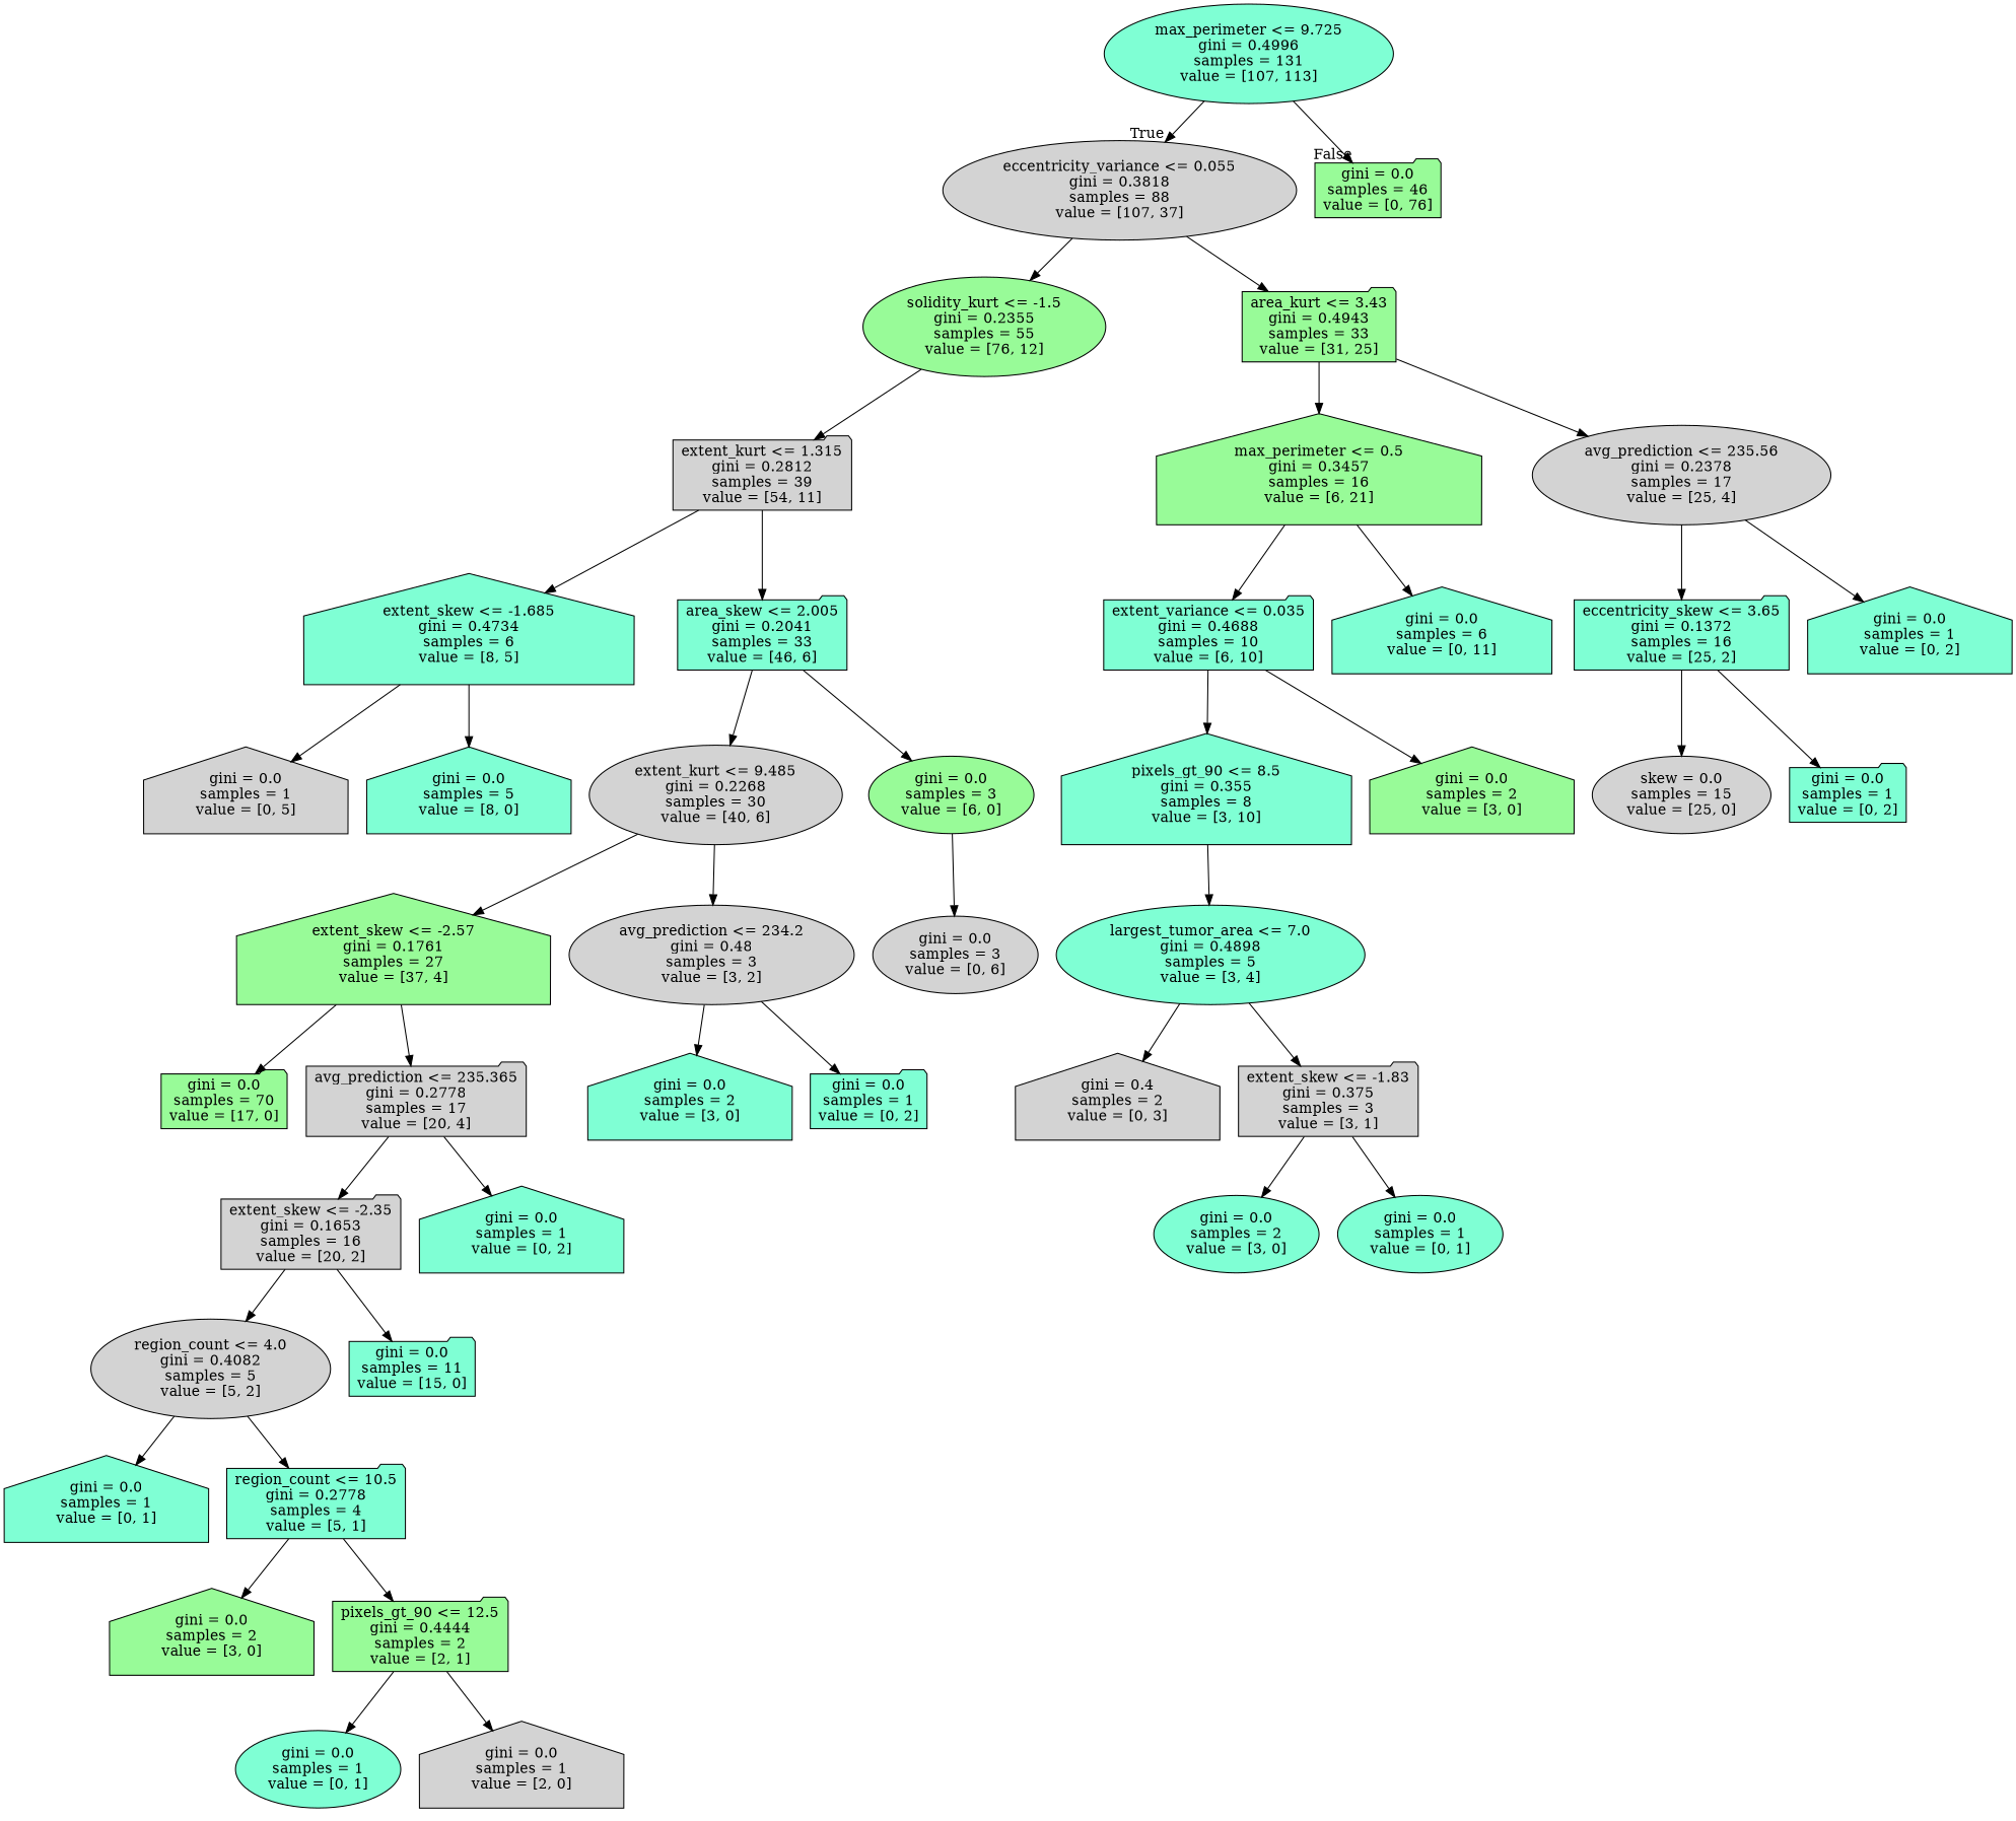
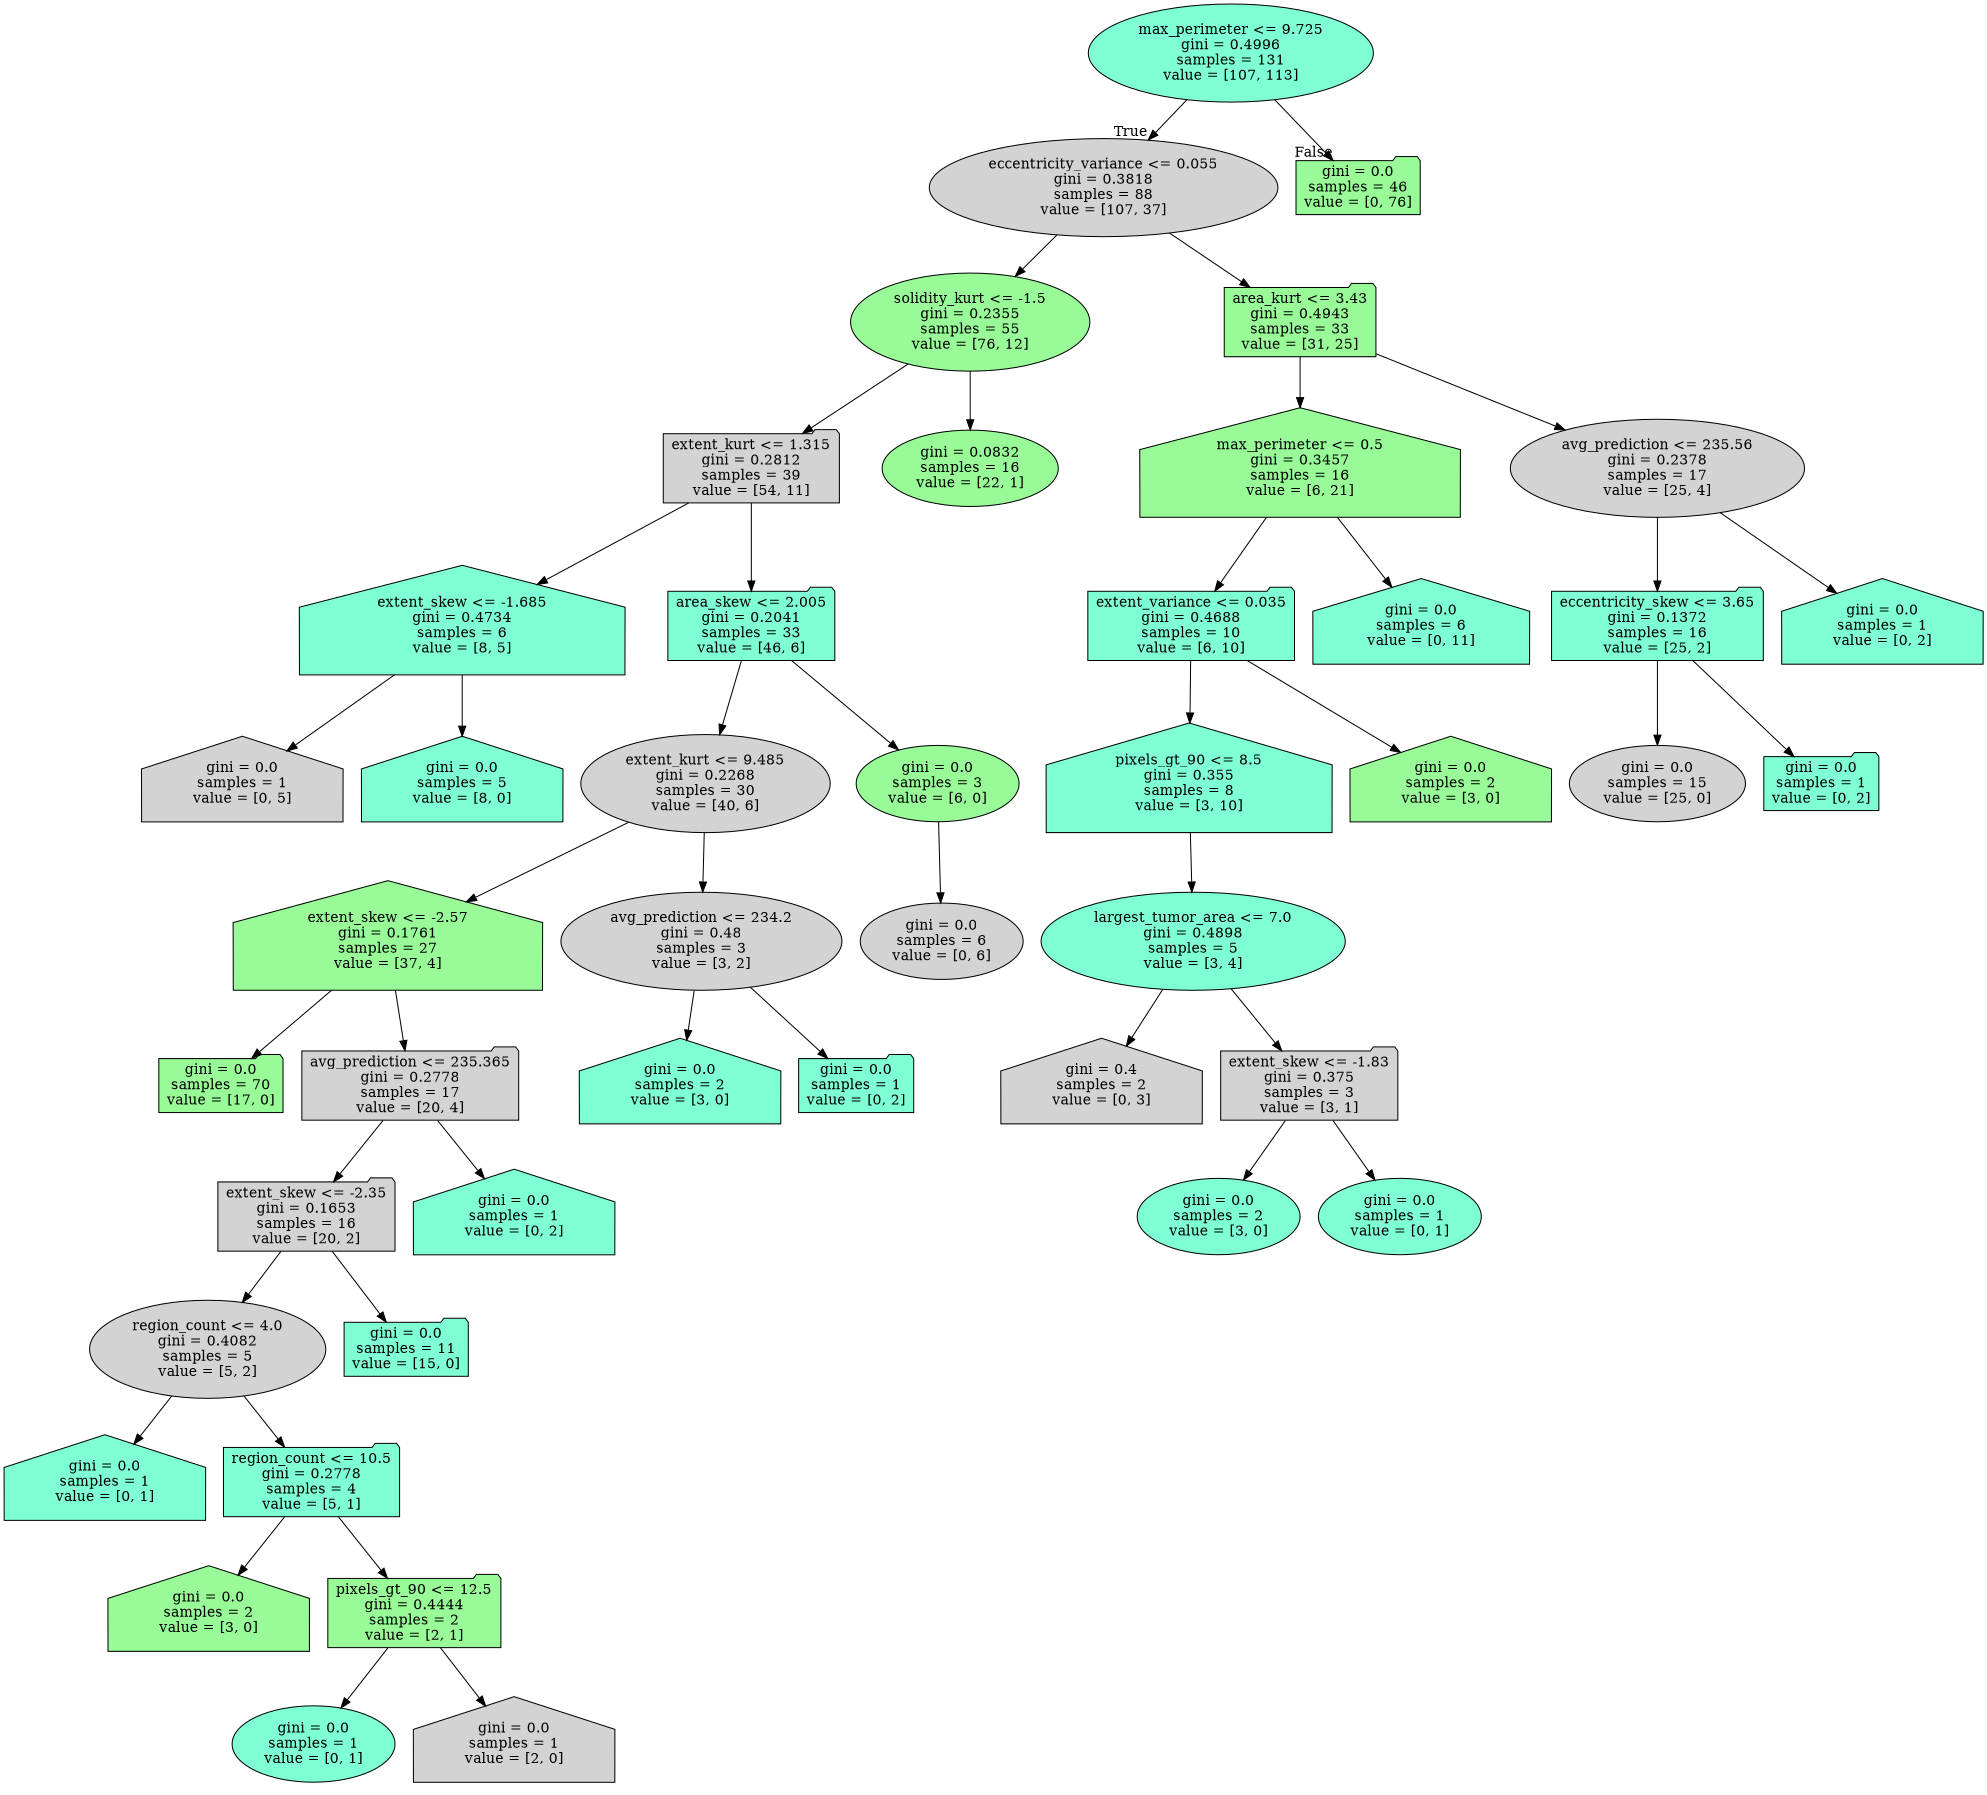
  digraph {
    node [fillcolor=aquamarine shape=ellipse style=filled]
    n1 [label="max_perimeter <= 9.725\ngini = 0.4996\nsamples = 131\nvalue = [107, 113]"]
    n2 [fillcolor=lightgrey label="eccentricity_variance <= 0.055\ngini = 0.3818\nsamples = 88\nvalue = [107, 37]"]
    n3 [fillcolor=palegreen label="gini = 0.0\nsamples = 46\nvalue = [0, 76]" shape=folder]
    n4 [fillcolor=palegreen label="solidity_kurt <= -1.5\ngini = 0.2355\nsamples = 55\nvalue = [76, 12]"]
    n5 [fillcolor=palegreen label="area_kurt <= 3.43\ngini = 0.4943\nsamples = 33\nvalue = [31, 25]" shape=folder]
    n6 [fillcolor=lightgrey label="extent_kurt <= 1.315\ngini = 0.2812\nsamples = 39\nvalue = [54, 11]" shape=folder]
+   n7 [fillcolor=palegreen label="gini = 0.0832\nsamples = 16\nvalue = [22, 1]"]
    n8 [fillcolor=palegreen label="max_perimeter <= 0.5\ngini = 0.3457\nsamples = 16\nvalue = [6, 21]" shape=house]
    n9 [fillcolor=lightgrey label="avg_prediction <= 235.56\ngini = 0.2378\nsamples = 17\nvalue = [25, 4]"]
    n10 [label="extent_skew <= -1.685\ngini = 0.4734\nsamples = 6\nvalue = [8, 5]" shape=house]
    n11 [label="area_skew <= 2.005\ngini = 0.2041\nsamples = 33\nvalue = [46, 6]" shape=folder]
    n12 [fillcolor=lightgrey label="gini = 0.0\nsamples = 1\nvalue = [0, 5]" shape=house]
    n13 [label="gini = 0.0\nsamples = 5\nvalue = [8, 0]" shape=house]
    n14 [fillcolor=lightgrey label="extent_kurt <= 9.485\ngini = 0.2268\nsamples = 30\nvalue = [40, 6]"]
    n15 [fillcolor=palegreen label="gini = 0.0\nsamples = 3\nvalue = [6, 0]"]
    n16 [fillcolor=palegreen label="extent_skew <= -2.57\ngini = 0.1761\nsamples = 27\nvalue = [37, 4]" shape=house]
    n17 [fillcolor=lightgrey label="avg_prediction <= 234.2\ngini = 0.48\nsamples = 3\nvalue = [3, 2]"]
-   n18 [fillcolor=lightgrey label="gini = 0.0\nsamples = 3\nvalue = [0, 6]"]
+   n18 [fillcolor=lightgrey label="gini = 0.0\nsamples = 6\nvalue = [0, 6]"]
    n19 [fillcolor=palegreen label="gini = 0.0\nsamples = 70\nvalue = [17, 0]" shape=folder]
    n20 [fillcolor=lightgrey label="avg_prediction <= 235.365\ngini = 0.2778\nsamples = 17\nvalue = [20, 4]" shape=folder]
    n21 [label="gini = 0.0\nsamples = 2\nvalue = [3, 0]" shape=house]
    n22 [label="gini = 0.0\nsamples = 1\nvalue = [0, 2]" shape=folder]
    n23 [fillcolor=lightgrey label="extent_skew <= -2.35\ngini = 0.1653\nsamples = 16\nvalue = [20, 2]" shape=folder]
    n24 [label="gini = 0.0\nsamples = 1\nvalue = [0, 2]" shape=house]
    n25 [fillcolor=lightgrey label="region_count <= 4.0\ngini = 0.4082\nsamples = 5\nvalue = [5, 2]"]
    n26 [label="gini = 0.0\nsamples = 11\nvalue = [15, 0]" shape=folder]
    n27 [label="gini = 0.0\nsamples = 1\nvalue = [0, 1]" shape=house]
    n28 [label="region_count <= 10.5\ngini = 0.2778\nsamples = 4\nvalue = [5, 1]" shape=folder]
    n29 [fillcolor=palegreen label="gini = 0.0\nsamples = 2\nvalue = [3, 0]" shape=house]
    n30 [fillcolor=palegreen label="pixels_gt_90 <= 12.5\ngini = 0.4444\nsamples = 2\nvalue = [2, 1]" shape=folder]
    n31 [label="gini = 0.0\nsamples = 1\nvalue = [0, 1]"]
    n32 [fillcolor=lightgrey label="gini = 0.0\nsamples = 1\nvalue = [2, 0]" shape=house]
    n33 [label="extent_variance <= 0.035\ngini = 0.4688\nsamples = 10\nvalue = [6, 10]" shape=folder]
    n34 [label="gini = 0.0\nsamples = 6\nvalue = [0, 11]" shape=house]
    n35 [label="eccentricity_skew <= 3.65\ngini = 0.1372\nsamples = 16\nvalue = [25, 2]" shape=folder]
    n36 [label="gini = 0.0\nsamples = 1\nvalue = [0, 2]" shape=house]
    n37 [label="pixels_gt_90 <= 8.5\ngini = 0.355\nsamples = 8\nvalue = [3, 10]" shape=house]
    n38 [fillcolor=palegreen label="gini = 0.0\nsamples = 2\nvalue = [3, 0]" shape=house]
    n39 [label="largest_tumor_area <= 7.0\ngini = 0.4898\nsamples = 5\nvalue = [3, 4]"]
    n40 [fillcolor=lightgrey label="gini = 0.4\nsamples = 2\nvalue = [0, 3]" shape=house]
    n41 [fillcolor=lightgrey label="extent_skew <= -1.83\ngini = 0.375\nsamples = 3\nvalue = [3, 1]" shape=folder]
    n42 [label="gini = 0.0\nsamples = 2\nvalue = [3, 0]"]
    n43 [label="gini = 0.0\nsamples = 1\nvalue = [0, 1]"]
-   n44 [fillcolor=lightgrey label="skew = 0.0\nsamples = 15\nvalue = [25, 0]"]
+   n44 [fillcolor=lightgrey label="gini = 0.0\nsamples = 15\nvalue = [25, 0]"]
    n45 [label="gini = 0.0\nsamples = 1\nvalue = [0, 2]" shape=folder]
    n1 -> n2 [headlabel=True labelangle=45 labeldistance=2.5]
    n1 -> n3 [headlabel=False labelangle=-45 labeldistance=2.5]
    n2 -> n4
    n2 -> n5
    n4 -> n6
+   n4 -> n7
    n5 -> n8
    n5 -> n9
    n6 -> n10
    n6 -> n11
    n8 -> n33
    n8 -> n34
    n9 -> n35
    n9 -> n36
    n10 -> n12
    n10 -> n13
    n11 -> n14
    n11 -> n15
    n14 -> n16
    n14 -> n17
    n15 -> n18
    n16 -> n19
    n16 -> n20
    n17 -> n21
    n17 -> n22
    n20 -> n23
    n20 -> n24
    n23 -> n25
    n23 -> n26
    n25 -> n27
    n25 -> n28
    n28 -> n29
    n28 -> n30
    n30 -> n31
    n30 -> n32
    n33 -> n37
    n33 -> n38
    n35 -> n44
    n35 -> n45
    n37 -> n39
    n39 -> n40
    n39 -> n41
    n41 -> n42
    n41 -> n43
  }
